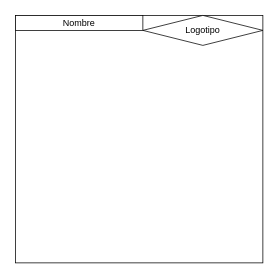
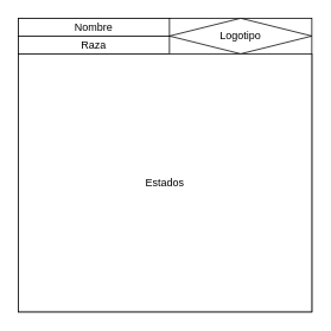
  <mxCell id="0" />
  <mxCell id="1" parent="0" />
  <mxCell id="2" value="" style="whiteSpace=wrap;html=1;aspect=fixed;" vertex="1" parent="1"><mxGeometry x="20" y="20" width="330" height="330" as="geometry" /></mxCell>
  <mxCell id="3" value="Nombre" style="rounded=0;whiteSpace=wrap;html=1;" vertex="1" parent="1"><mxGeometry x="20" y="20" width="170" height="20" as="geometry" /></mxCell>
+ <mxCell id="4" value="Raza" style="rounded=0;whiteSpace=wrap;html=1;" vertex="1" parent="1"><mxGeometry x="20" y="40" width="170" height="20" as="geometry" /></mxCell>
  <mxCell id="5" value="Logotipo" style="rhombus;whiteSpace=wrap;html=1;" vertex="1" parent="1"><mxGeometry x="190" y="20" width="160" height="40" as="geometry" /></mxCell>
+ <mxCell id="6" value="Estados" style="rounded=0;whiteSpace=wrap;html=1;" vertex="1" parent="1"><mxGeometry x="20" y="60" width="330" height="290" as="geometry" /></mxCell>
